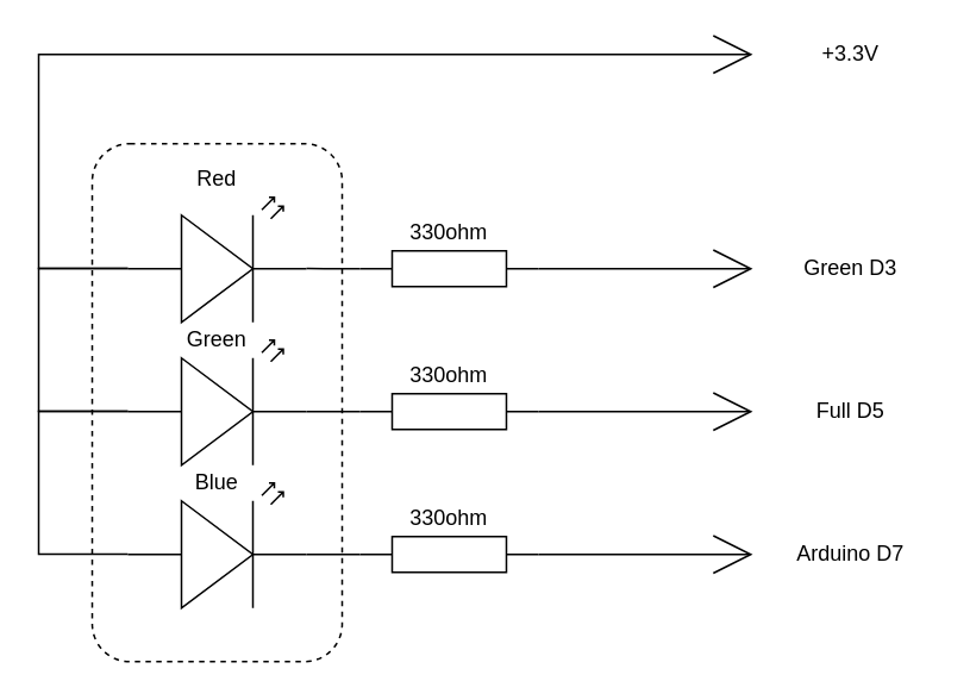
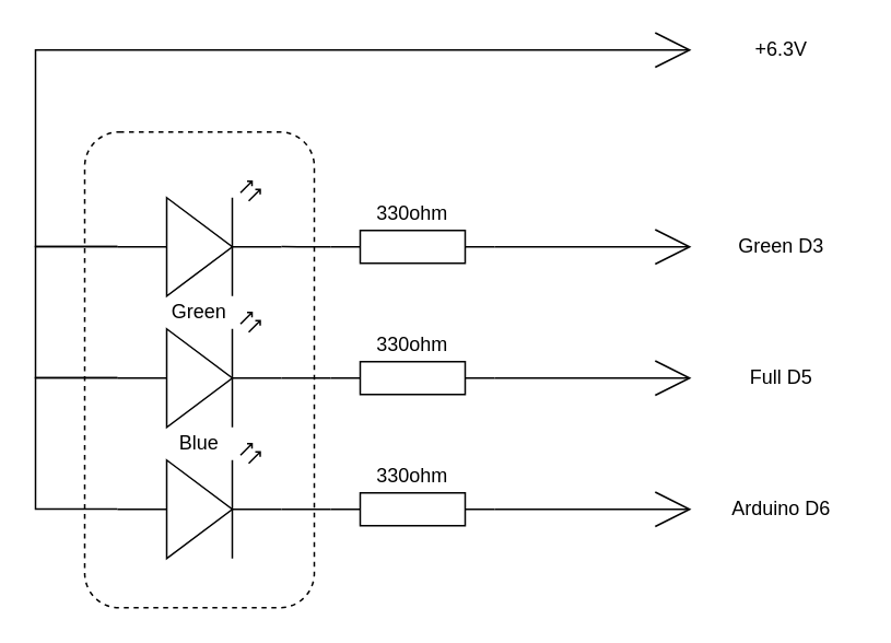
  <mxCell id="0" />
  <mxCell id="1" parent="0" />
  <mxCell id="2" value="" style="rounded=1;whiteSpace=wrap;html=1;dashed=1;" vertex="1" parent="1"><mxGeometry x="50" y="80" width="140" height="290" as="geometry" /></mxCell>
  <mxCell id="3" value="" style="endArrow=open;html=1;strokeWidth=1;endFill=0;endSize=20;exitX=1;exitY=0.5;exitDx=0;exitDy=0;exitPerimeter=0;" edge="1" parent="1" source="12"><mxGeometry width="100" relative="1" as="geometry"><mxPoint x="320" y="150" as="sourcePoint" /><mxPoint x="420" y="150" as="targetPoint" /></mxGeometry></mxCell>
  <mxCell id="4" value="" style="endArrow=open;html=1;strokeWidth=1;endFill=0;endSize=20;exitX=1;exitY=0.5;exitDx=0;exitDy=0;exitPerimeter=0;" edge="1" parent="1" source="14"><mxGeometry width="100" relative="1" as="geometry"><mxPoint x="320" y="230" as="sourcePoint" /><mxPoint x="420" y="230" as="targetPoint" /></mxGeometry></mxCell>
  <mxCell id="5" value="" style="endArrow=open;html=1;strokeWidth=1;endFill=0;endSize=20;exitX=1;exitY=0.5;exitDx=0;exitDy=0;exitPerimeter=0;" edge="1" parent="1" source="16"><mxGeometry width="100" relative="1" as="geometry"><mxPoint x="320" y="310" as="sourcePoint" /><mxPoint x="420" y="310" as="targetPoint" /></mxGeometry></mxCell>
  <mxCell id="6" value="" style="verticalLabelPosition=bottom;shadow=0;dashed=0;align=center;html=1;verticalAlign=top;shape=mxgraph.electrical.opto_electronics.led_2;pointerEvents=1;" vertex="1" parent="1"><mxGeometry x="70" y="110" width="100" height="70" as="geometry" /></mxCell>
  <mxCell id="7" style="edgeStyle=orthogonalEdgeStyle;rounded=0;orthogonalLoop=1;jettySize=auto;html=1;exitX=0;exitY=0.57;exitDx=0;exitDy=0;exitPerimeter=0;entryX=0;entryY=0.57;entryDx=0;entryDy=0;endArrow=none;endFill=0;entryPerimeter=0;" edge="1" parent="1" source="8" target="6"><mxGeometry relative="1" as="geometry"><Array as="points"><mxPoint x="20" y="230" /><mxPoint x="20" y="150" /></Array></mxGeometry></mxCell>
  <mxCell id="8" value="" style="verticalLabelPosition=bottom;shadow=0;dashed=0;align=center;html=1;verticalAlign=top;shape=mxgraph.electrical.opto_electronics.led_2;pointerEvents=1;" vertex="1" parent="1"><mxGeometry x="70" y="190" width="100" height="70" as="geometry" /></mxCell>
  <mxCell id="9" style="edgeStyle=orthogonalEdgeStyle;rounded=0;orthogonalLoop=1;jettySize=auto;html=1;exitX=0;exitY=0.57;exitDx=0;exitDy=0;exitPerimeter=0;entryX=0;entryY=0.57;entryDx=0;entryDy=0;entryPerimeter=0;endArrow=none;endFill=0;" edge="1" parent="1" source="10" target="8"><mxGeometry relative="1" as="geometry"><Array as="points"><mxPoint x="20" y="310" /><mxPoint x="20" y="230" /></Array></mxGeometry></mxCell>
  <mxCell id="10" value="" style="verticalLabelPosition=bottom;shadow=0;dashed=0;align=center;html=1;verticalAlign=top;shape=mxgraph.electrical.opto_electronics.led_2;pointerEvents=1;" vertex="1" parent="1"><mxGeometry x="70" y="270" width="100" height="70" as="geometry" /></mxCell>
  <mxCell id="11" style="edgeStyle=orthogonalEdgeStyle;rounded=0;orthogonalLoop=1;jettySize=auto;html=1;entryX=1;entryY=0.57;entryDx=0;entryDy=0;entryPerimeter=0;endArrow=none;endFill=0;" edge="1" parent="1" source="12" target="6"><mxGeometry relative="1" as="geometry" /></mxCell>
  <mxCell id="12" value="" style="pointerEvents=1;verticalLabelPosition=bottom;shadow=0;dashed=0;align=center;html=1;verticalAlign=top;shape=mxgraph.electrical.resistors.resistor_1;" vertex="1" parent="1"><mxGeometry x="200" y="140" width="100" height="20" as="geometry" /></mxCell>
  <mxCell id="13" style="edgeStyle=orthogonalEdgeStyle;rounded=0;orthogonalLoop=1;jettySize=auto;html=1;exitX=0;exitY=0.5;exitDx=0;exitDy=0;exitPerimeter=0;entryX=1;entryY=0.57;entryDx=0;entryDy=0;entryPerimeter=0;endArrow=none;endFill=0;" edge="1" parent="1" source="14" target="8"><mxGeometry relative="1" as="geometry" /></mxCell>
  <mxCell id="14" value="" style="pointerEvents=1;verticalLabelPosition=bottom;shadow=0;dashed=0;align=center;html=1;verticalAlign=top;shape=mxgraph.electrical.resistors.resistor_1;" vertex="1" parent="1"><mxGeometry x="200" y="220" width="100" height="20" as="geometry" /></mxCell>
  <mxCell id="15" style="edgeStyle=orthogonalEdgeStyle;rounded=0;orthogonalLoop=1;jettySize=auto;html=1;exitX=0;exitY=0.5;exitDx=0;exitDy=0;exitPerimeter=0;entryX=1;entryY=0.57;entryDx=0;entryDy=0;entryPerimeter=0;endArrow=none;endFill=0;" edge="1" parent="1" source="16" target="10"><mxGeometry relative="1" as="geometry" /></mxCell>
  <mxCell id="16" value="" style="pointerEvents=1;verticalLabelPosition=bottom;shadow=0;dashed=0;align=center;html=1;verticalAlign=top;shape=mxgraph.electrical.resistors.resistor_1;" vertex="1" parent="1"><mxGeometry x="200" y="300" width="100" height="20" as="geometry" /></mxCell>
  <mxCell id="17" value="330ohm" style="text;html=1;strokeColor=none;fillColor=none;align=center;verticalAlign=middle;whiteSpace=wrap;rounded=0;" vertex="1" parent="1"><mxGeometry x="230" y="120" width="40" height="20" as="geometry" /></mxCell>
  <mxCell id="18" value="330ohm" style="text;html=1;strokeColor=none;fillColor=none;align=center;verticalAlign=middle;whiteSpace=wrap;rounded=0;" vertex="1" parent="1"><mxGeometry x="230" y="200" width="40" height="20" as="geometry" /></mxCell>
  <mxCell id="19" value="330ohm" style="text;html=1;strokeColor=none;fillColor=none;align=center;verticalAlign=middle;whiteSpace=wrap;rounded=0;" vertex="1" parent="1"><mxGeometry x="230" y="280" width="40" height="20" as="geometry" /></mxCell>
  <mxCell id="20" value="Green D3" style="text;html=1;strokeColor=none;fillColor=none;align=center;verticalAlign=middle;whiteSpace=wrap;rounded=0;dashed=1;" vertex="1" parent="1"><mxGeometry x="430" y="140" width="90" height="20" as="geometry" /></mxCell>
  <mxCell id="21" value="Full D5" style="text;html=1;strokeColor=none;fillColor=none;align=center;verticalAlign=middle;whiteSpace=wrap;rounded=0;dashed=1;" vertex="1" parent="1"><mxGeometry x="430" y="220" width="90" height="20" as="geometry" /></mxCell>
- <mxCell id="22" value="Arduino D7" style="text;html=1;strokeColor=none;fillColor=none;align=center;verticalAlign=middle;whiteSpace=wrap;rounded=0;dashed=1;" vertex="1" parent="1"><mxGeometry x="430" y="300" width="90" height="20" as="geometry" /></mxCell>
+ <mxCell id="22" value="Arduino D6" style="text;html=1;strokeColor=none;fillColor=none;align=center;verticalAlign=middle;whiteSpace=wrap;rounded=0;dashed=1;" vertex="1" parent="1"><mxGeometry x="430" y="300" width="90" height="20" as="geometry" /></mxCell>
  <mxCell id="23" value="" style="endArrow=open;html=1;strokeWidth=1;endFill=0;endSize=20;exitX=0;exitY=0.57;exitDx=0;exitDy=0;exitPerimeter=0;edgeStyle=orthogonalEdgeStyle;rounded=0;" edge="1" parent="1" source="6"><mxGeometry width="100" relative="1" as="geometry"><mxPoint x="300" y="30" as="sourcePoint" /><mxPoint x="420" y="30" as="targetPoint" /><Array as="points"><mxPoint x="20" y="150" /><mxPoint x="20" y="30" /></Array></mxGeometry></mxCell>
- <mxCell id="24" value="+3.3V" style="text;html=1;strokeColor=none;fillColor=none;align=center;verticalAlign=middle;whiteSpace=wrap;rounded=0;dashed=1;" vertex="1" parent="1"><mxGeometry x="430" y="20" width="90" height="20" as="geometry" /></mxCell>
- <mxCell id="25" value="Red" style="text;html=1;strokeColor=none;fillColor=none;align=center;verticalAlign=middle;whiteSpace=wrap;rounded=0;dashed=1;" vertex="1" parent="1"><mxGeometry x="100" y="90" width="40" height="20" as="geometry" /></mxCell>
+ <mxCell id="24" value="+6.3V" style="text;html=1;strokeColor=none;fillColor=none;align=center;verticalAlign=middle;whiteSpace=wrap;rounded=0;dashed=1;" vertex="1" parent="1"><mxGeometry x="430" y="20" width="90" height="20" as="geometry" /></mxCell>
  <mxCell id="26" value="Green" style="text;html=1;strokeColor=none;fillColor=none;align=center;verticalAlign=middle;whiteSpace=wrap;rounded=0;dashed=1;" vertex="1" parent="1"><mxGeometry x="100" y="180" width="40" height="20" as="geometry" /></mxCell>
  <mxCell id="27" value="Blue" style="text;html=1;strokeColor=none;fillColor=none;align=center;verticalAlign=middle;whiteSpace=wrap;rounded=0;dashed=1;" vertex="1" parent="1"><mxGeometry x="100" y="260" width="40" height="20" as="geometry" /></mxCell>
